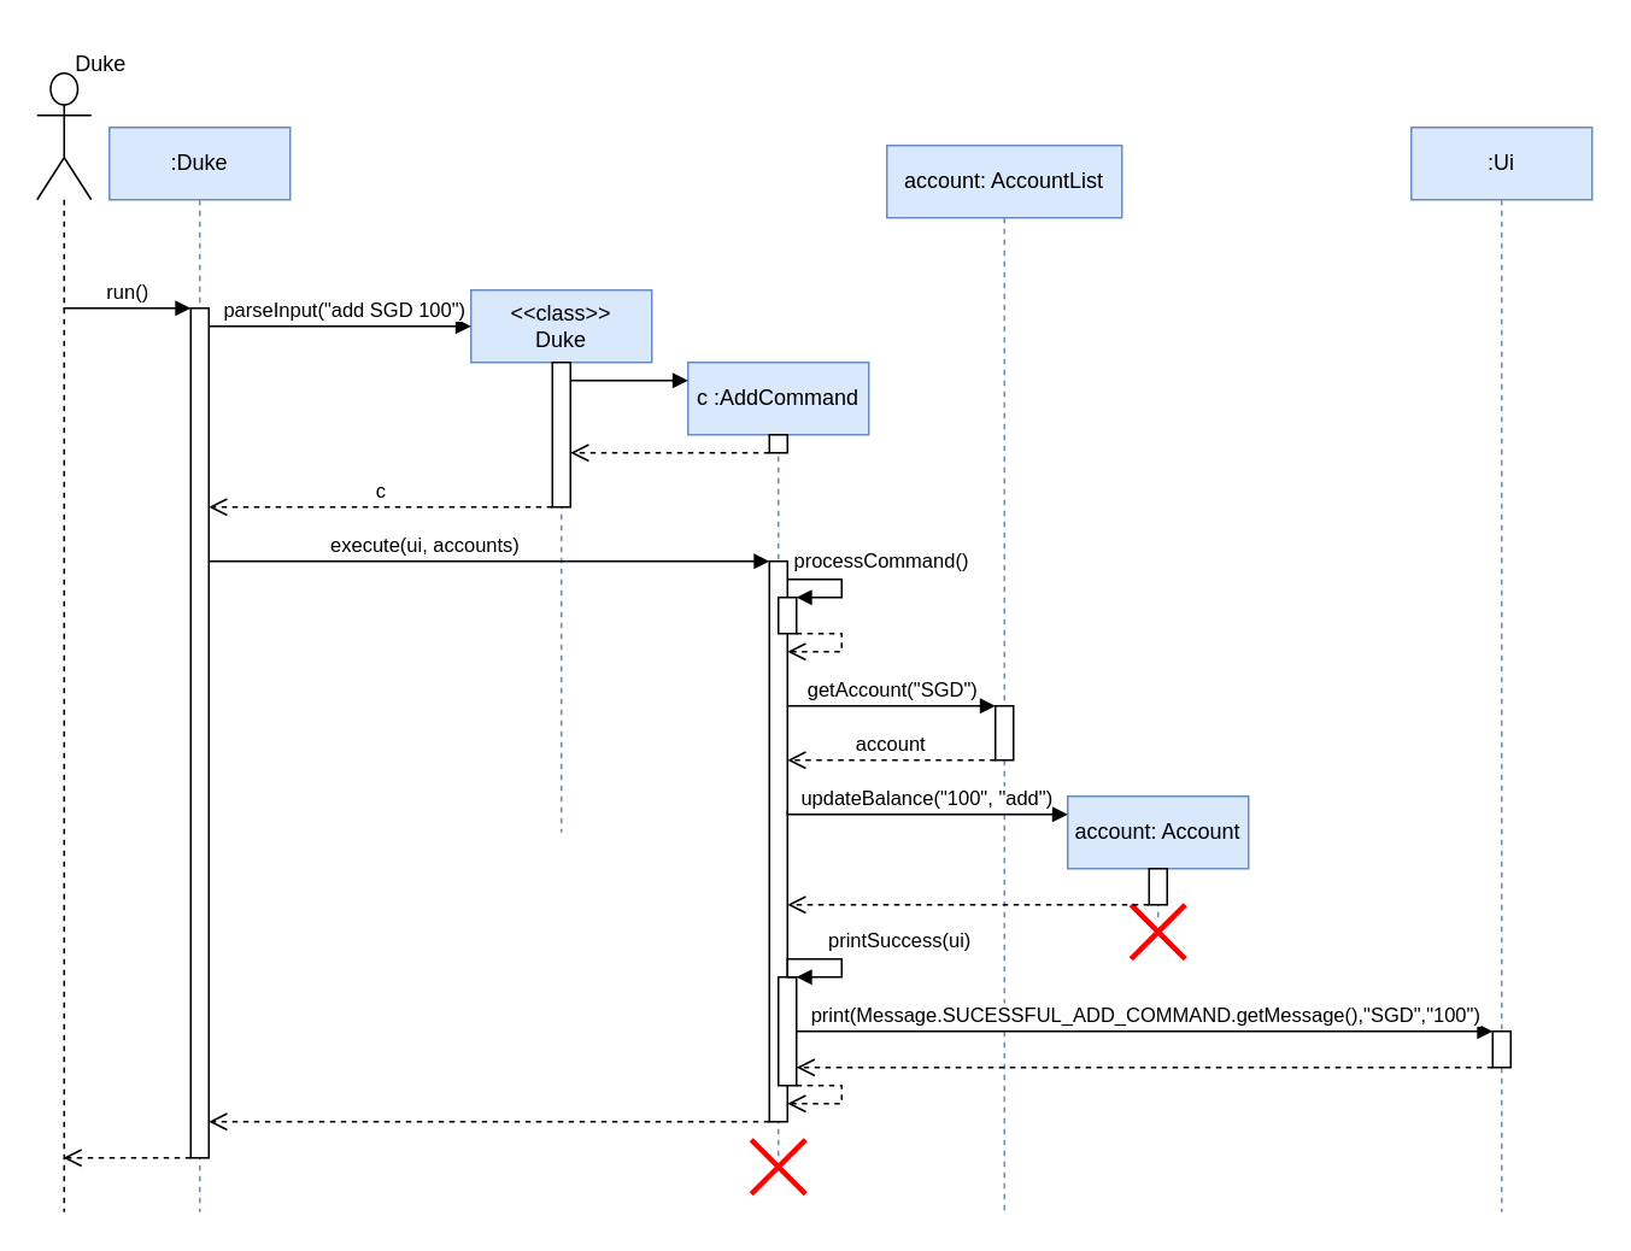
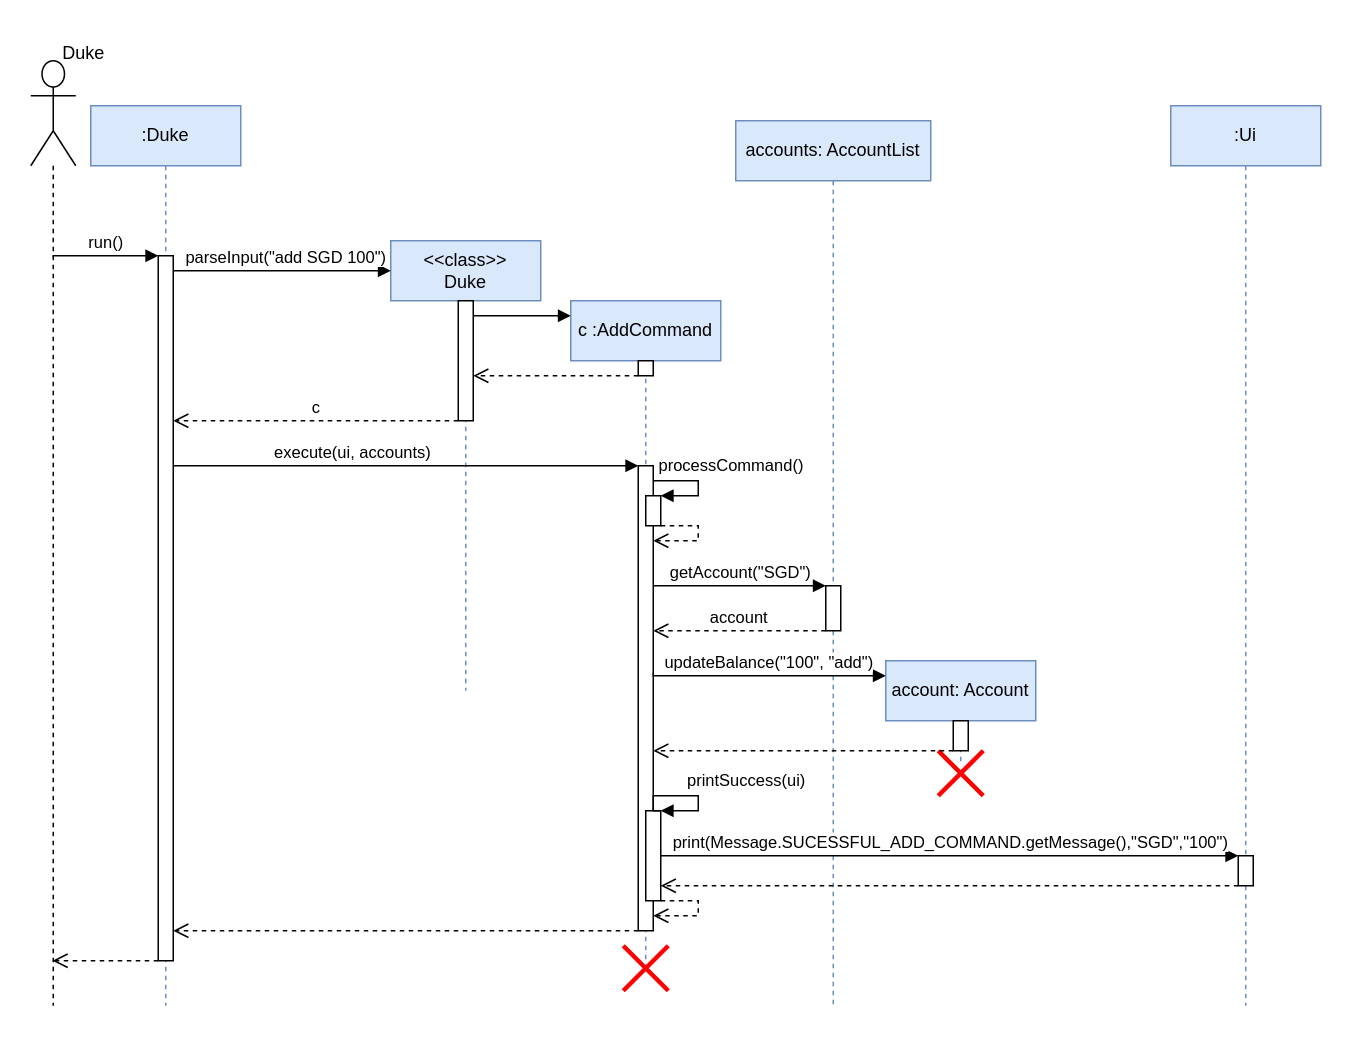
  <mxCell id="0" />
  <mxCell id="1" parent="0" />
  <mxCell id="2" value="" style="shape=umlLifeline;perimeter=lifelinePerimeter;whiteSpace=wrap;html=1;container=1;dropTarget=0;collapsible=0;recursiveResize=0;outlineConnect=0;portConstraint=eastwest;newEdgeStyle={&quot;edgeStyle&quot;:&quot;elbowEdgeStyle&quot;,&quot;elbow&quot;:&quot;vertical&quot;,&quot;curved&quot;:0,&quot;rounded&quot;:0};participant=umlActor;size=70;" vertex="1" parent="1"><mxGeometry x="20" y="40" width="30" height="630" as="geometry" /></mxCell>
  <mxCell id="3" value="Duke" style="text;html=1;align=center;verticalAlign=middle;resizable=0;points=[];autosize=1;strokeColor=none;fillColor=none;" vertex="1" parent="1"><mxGeometry x="30" y="20" width="50" height="30" as="geometry" /></mxCell>
  <mxCell id="4" value="run()" style="html=1;verticalAlign=bottom;endArrow=block;edgeStyle=elbowEdgeStyle;elbow=vertical;curved=0;rounded=0;" edge="1" target="7" parent="1" source="2"><mxGeometry relative="1" as="geometry"><mxPoint x="310" y="310" as="sourcePoint" /><Array as="points"><mxPoint x="90" y="170" /></Array></mxGeometry></mxCell>
  <mxCell id="5" value="" style="html=1;verticalAlign=bottom;endArrow=open;dashed=1;endSize=8;edgeStyle=elbowEdgeStyle;elbow=vertical;curved=0;rounded=0;" edge="1" source="7" parent="1" target="2"><mxGeometry relative="1" as="geometry"><mxPoint x="310" y="385" as="targetPoint" /><mxPoint x="100" y="400" as="sourcePoint" /><Array as="points"><mxPoint x="70" y="640" /></Array></mxGeometry></mxCell>
  <mxCell id="6" value=":Duke" style="shape=umlLifeline;perimeter=lifelinePerimeter;whiteSpace=wrap;html=1;container=1;dropTarget=0;collapsible=0;recursiveResize=0;outlineConnect=0;portConstraint=eastwest;newEdgeStyle={&quot;edgeStyle&quot;:&quot;elbowEdgeStyle&quot;,&quot;elbow&quot;:&quot;vertical&quot;,&quot;curved&quot;:0,&quot;rounded&quot;:0};fillColor=#dae8fc;strokeColor=#6c8ebf;" vertex="1" parent="1"><mxGeometry x="60" y="70" width="100" height="600" as="geometry" /></mxCell>
  <mxCell id="7" value="" style="html=1;points=[];perimeter=orthogonalPerimeter;outlineConnect=0;targetShapes=umlLifeline;portConstraint=eastwest;newEdgeStyle={&quot;edgeStyle&quot;:&quot;elbowEdgeStyle&quot;,&quot;elbow&quot;:&quot;vertical&quot;,&quot;curved&quot;:0,&quot;rounded&quot;:0};" vertex="1" parent="6"><mxGeometry x="45" y="100" width="10" height="470" as="geometry" /></mxCell>
  <mxCell id="8" value="&amp;lt;&amp;lt;class&amp;gt;&amp;gt;&lt;br&gt;Duke" style="shape=umlLifeline;perimeter=lifelinePerimeter;whiteSpace=wrap;html=1;container=1;dropTarget=0;collapsible=0;recursiveResize=0;outlineConnect=0;portConstraint=eastwest;newEdgeStyle={&quot;edgeStyle&quot;:&quot;elbowEdgeStyle&quot;,&quot;elbow&quot;:&quot;vertical&quot;,&quot;curved&quot;:0,&quot;rounded&quot;:0};fillColor=#dae8fc;strokeColor=#6c8ebf;" vertex="1" parent="1"><mxGeometry x="260" y="160" width="100" height="300" as="geometry" /></mxCell>
  <mxCell id="9" value="" style="html=1;points=[];perimeter=orthogonalPerimeter;outlineConnect=0;targetShapes=umlLifeline;portConstraint=eastwest;newEdgeStyle={&quot;edgeStyle&quot;:&quot;elbowEdgeStyle&quot;,&quot;elbow&quot;:&quot;vertical&quot;,&quot;curved&quot;:0,&quot;rounded&quot;:0};" vertex="1" parent="8"><mxGeometry x="45" y="40" width="10" height="80" as="geometry" /></mxCell>
  <mxCell id="10" value="parseInput(&quot;add SGD 100&quot;)" style="html=1;verticalAlign=bottom;endArrow=block;edgeStyle=elbowEdgeStyle;elbow=vertical;curved=0;rounded=0;" edge="1" parent="1" source="7"><mxGeometry x="0.035" relative="1" as="geometry"><mxPoint x="120" y="180" as="sourcePoint" /><mxPoint x="260" y="180" as="targetPoint" /><Array as="points"><mxPoint x="260" y="180" /><mxPoint x="200" y="180" /><mxPoint x="180" y="180" /></Array><mxPoint as="offset" /></mxGeometry></mxCell>
  <mxCell id="11" value="c" style="html=1;verticalAlign=bottom;endArrow=open;dashed=1;endSize=8;edgeStyle=elbowEdgeStyle;elbow=vertical;curved=0;rounded=0;" edge="1" parent="1" source="9" target="7"><mxGeometry relative="1" as="geometry"><mxPoint x="250" y="280" as="sourcePoint" /><mxPoint x="170" y="280" as="targetPoint" /><Array as="points"><mxPoint x="240" y="280" /></Array></mxGeometry></mxCell>
  <mxCell id="12" value="c :AddCommand" style="shape=umlLifeline;perimeter=lifelinePerimeter;whiteSpace=wrap;html=1;container=1;dropTarget=0;collapsible=0;recursiveResize=0;outlineConnect=0;portConstraint=eastwest;newEdgeStyle={&quot;edgeStyle&quot;:&quot;elbowEdgeStyle&quot;,&quot;elbow&quot;:&quot;vertical&quot;,&quot;curved&quot;:0,&quot;rounded&quot;:0};fillColor=#dae8fc;strokeColor=#6c8ebf;" vertex="1" parent="1"><mxGeometry x="380" y="200" width="100" height="440" as="geometry" /></mxCell>
  <mxCell id="13" value="" style="html=1;points=[];perimeter=orthogonalPerimeter;outlineConnect=0;targetShapes=umlLifeline;portConstraint=eastwest;newEdgeStyle={&quot;edgeStyle&quot;:&quot;elbowEdgeStyle&quot;,&quot;elbow&quot;:&quot;vertical&quot;,&quot;curved&quot;:0,&quot;rounded&quot;:0};" vertex="1" parent="12"><mxGeometry x="45" y="40" width="10" height="10" as="geometry" /></mxCell>
  <mxCell id="14" value="" style="html=1;points=[];perimeter=orthogonalPerimeter;outlineConnect=0;targetShapes=umlLifeline;portConstraint=eastwest;newEdgeStyle={&quot;edgeStyle&quot;:&quot;elbowEdgeStyle&quot;,&quot;elbow&quot;:&quot;vertical&quot;,&quot;curved&quot;:0,&quot;rounded&quot;:0};" vertex="1" parent="12"><mxGeometry x="45" y="110" width="10" height="310" as="geometry" /></mxCell>
  <mxCell id="15" value="" style="html=1;points=[];perimeter=orthogonalPerimeter;outlineConnect=0;targetShapes=umlLifeline;portConstraint=eastwest;newEdgeStyle={&quot;edgeStyle&quot;:&quot;elbowEdgeStyle&quot;,&quot;elbow&quot;:&quot;vertical&quot;,&quot;curved&quot;:0,&quot;rounded&quot;:0};" vertex="1" parent="12"><mxGeometry x="50" y="130" width="10" height="20" as="geometry" /></mxCell>
  <mxCell id="16" value="processCommand()" style="html=1;align=left;spacingLeft=2;endArrow=block;rounded=0;edgeStyle=orthogonalEdgeStyle;curved=0;rounded=0;" edge="1" target="15" parent="12" source="14"><mxGeometry x="-1" y="10" relative="1" as="geometry"><mxPoint x="55" y="160" as="sourcePoint" /><Array as="points"><mxPoint x="85" y="120" /><mxPoint x="85" y="130" /></Array><mxPoint as="offset" /></mxGeometry></mxCell>
  <mxCell id="17" value="" style="html=1;verticalAlign=bottom;endArrow=open;dashed=1;endSize=8;edgeStyle=orthogonalEdgeStyle;elbow=vertical;rounded=0;" edge="1" parent="12" source="15" target="14"><mxGeometry relative="1" as="geometry"><mxPoint x="115" y="200" as="sourcePoint" /><mxPoint x="55" y="210" as="targetPoint" /><Array as="points"><mxPoint x="85" y="150" /><mxPoint x="85" y="160" /></Array></mxGeometry></mxCell>
  <mxCell id="18" value="" style="html=1;points=[];perimeter=orthogonalPerimeter;outlineConnect=0;targetShapes=umlLifeline;portConstraint=eastwest;newEdgeStyle={&quot;edgeStyle&quot;:&quot;elbowEdgeStyle&quot;,&quot;elbow&quot;:&quot;vertical&quot;,&quot;curved&quot;:0,&quot;rounded&quot;:0};" vertex="1" parent="12"><mxGeometry x="50" y="340" width="10" height="60" as="geometry" /></mxCell>
  <mxCell id="19" value="printSuccess(ui)" style="html=1;align=left;spacingLeft=2;endArrow=block;rounded=0;edgeStyle=orthogonalEdgeStyle;curved=0;rounded=0;" edge="1" parent="12" target="18"><mxGeometry x="-0.143" y="10" relative="1" as="geometry"><mxPoint x="60" y="340" as="sourcePoint" /><Array as="points"><mxPoint x="55" y="330" /><mxPoint x="85" y="330" /><mxPoint x="85" y="340" /></Array><mxPoint as="offset" /></mxGeometry></mxCell>
  <mxCell id="20" value="" style="html=1;verticalAlign=bottom;endArrow=open;dashed=1;endSize=8;edgeStyle=orthogonalEdgeStyle;elbow=vertical;rounded=0;" edge="1" parent="12" source="18" target="14"><mxGeometry relative="1" as="geometry"><mxPoint x="115" y="380" as="sourcePoint" /><mxPoint x="55" y="390" as="targetPoint" /><Array as="points"><mxPoint x="85" y="400" /><mxPoint x="85" y="410" /></Array></mxGeometry></mxCell>
  <mxCell id="21" value="" style="shape=umlDestroy;whiteSpace=wrap;html=1;strokeWidth=3;targetShapes=umlLifeline;strokeColor=#FF0000;" vertex="1" parent="12"><mxGeometry x="35" y="430" width="30" height="30" as="geometry" /></mxCell>
  <mxCell id="22" value="" style="html=1;verticalAlign=bottom;endArrow=block;edgeStyle=elbowEdgeStyle;elbow=vertical;curved=0;rounded=0;" edge="1" parent="1" source="9"><mxGeometry relative="1" as="geometry"><mxPoint x="320" y="210" as="sourcePoint" /><mxPoint x="380" y="210" as="targetPoint" /><Array as="points"><mxPoint x="380" y="210" /></Array></mxGeometry></mxCell>
  <mxCell id="23" value="" style="html=1;verticalAlign=bottom;endArrow=open;dashed=1;endSize=8;edgeStyle=elbowEdgeStyle;elbow=vertical;curved=0;rounded=0;" edge="1" parent="1" source="13" target="9"><mxGeometry relative="1" as="geometry"><mxPoint x="435" y="280" as="sourcePoint" /><mxPoint x="300" y="280" as="targetPoint" /><Array as="points"><mxPoint x="380" y="250" /><mxPoint x="360" y="220" /></Array></mxGeometry></mxCell>
  <mxCell id="24" value="execute(ui, accounts)&amp;nbsp;" style="html=1;verticalAlign=bottom;endArrow=block;edgeStyle=elbowEdgeStyle;elbow=vertical;curved=0;rounded=0;" edge="1" target="14" parent="1" source="7"><mxGeometry x="-0.219" relative="1" as="geometry"><mxPoint x="360" y="300" as="sourcePoint" /><Array as="points"><mxPoint x="170" y="310" /></Array><mxPoint as="offset" /></mxGeometry></mxCell>
  <mxCell id="25" value="" style="html=1;verticalAlign=bottom;endArrow=open;dashed=1;endSize=8;edgeStyle=elbowEdgeStyle;elbow=vertical;curved=0;rounded=0;" edge="1" source="14" parent="1" target="7"><mxGeometry relative="1" as="geometry"><mxPoint x="360" y="375" as="targetPoint" /><Array as="points"><mxPoint x="330" y="620" /><mxPoint x="250" y="530" /></Array></mxGeometry></mxCell>
- <mxCell id="26" value="account: AccountList" style="shape=umlLifeline;perimeter=lifelinePerimeter;whiteSpace=wrap;html=1;container=1;dropTarget=0;collapsible=0;recursiveResize=0;outlineConnect=0;portConstraint=eastwest;newEdgeStyle={&quot;edgeStyle&quot;:&quot;elbowEdgeStyle&quot;,&quot;elbow&quot;:&quot;vertical&quot;,&quot;curved&quot;:0,&quot;rounded&quot;:0};fillColor=#dae8fc;strokeColor=#6c8ebf;" vertex="1" parent="1"><mxGeometry x="490" y="80" width="130" height="590" as="geometry" /></mxCell>
+ <mxCell id="26" value="accounts: AccountList" style="shape=umlLifeline;perimeter=lifelinePerimeter;whiteSpace=wrap;html=1;container=1;dropTarget=0;collapsible=0;recursiveResize=0;outlineConnect=0;portConstraint=eastwest;newEdgeStyle={&quot;edgeStyle&quot;:&quot;elbowEdgeStyle&quot;,&quot;elbow&quot;:&quot;vertical&quot;,&quot;curved&quot;:0,&quot;rounded&quot;:0};fillColor=#dae8fc;strokeColor=#6c8ebf;" vertex="1" parent="1"><mxGeometry x="490" y="80" width="130" height="590" as="geometry" /></mxCell>
  <mxCell id="27" value="" style="html=1;points=[];perimeter=orthogonalPerimeter;outlineConnect=0;targetShapes=umlLifeline;portConstraint=eastwest;newEdgeStyle={&quot;edgeStyle&quot;:&quot;elbowEdgeStyle&quot;,&quot;elbow&quot;:&quot;vertical&quot;,&quot;curved&quot;:0,&quot;rounded&quot;:0};" vertex="1" parent="26"><mxGeometry x="60" y="310" width="10" height="30" as="geometry" /></mxCell>
  <mxCell id="28" value="getAccount(&quot;SGD&quot;)" style="html=1;verticalAlign=bottom;endArrow=block;edgeStyle=elbowEdgeStyle;elbow=vertical;curved=0;rounded=0;" edge="1" target="27" parent="1" source="14"><mxGeometry relative="1" as="geometry"><mxPoint x="510" y="400" as="sourcePoint" /><Array as="points"><mxPoint x="530" y="390" /></Array><mxPoint as="offset" /></mxGeometry></mxCell>
  <mxCell id="29" value="account" style="html=1;verticalAlign=bottom;endArrow=open;dashed=1;endSize=8;edgeStyle=elbowEdgeStyle;elbow=vertical;curved=0;rounded=0;" edge="1" source="27" parent="1" target="14"><mxGeometry relative="1" as="geometry"><mxPoint x="510" y="475" as="targetPoint" /><Array as="points"><mxPoint x="520" y="420" /><mxPoint x="520" y="420" /><mxPoint x="550" y="430" /></Array></mxGeometry></mxCell>
  <mxCell id="30" value="account: Account" style="shape=umlLifeline;perimeter=lifelinePerimeter;whiteSpace=wrap;html=1;container=1;dropTarget=0;collapsible=0;recursiveResize=0;outlineConnect=0;portConstraint=eastwest;newEdgeStyle={&quot;edgeStyle&quot;:&quot;elbowEdgeStyle&quot;,&quot;elbow&quot;:&quot;vertical&quot;,&quot;curved&quot;:0,&quot;rounded&quot;:0};fillColor=#dae8fc;strokeColor=#6c8ebf;" vertex="1" parent="1"><mxGeometry x="590" y="440" width="100" height="70" as="geometry" /></mxCell>
  <mxCell id="31" value="" style="html=1;points=[];perimeter=orthogonalPerimeter;outlineConnect=0;targetShapes=umlLifeline;portConstraint=eastwest;newEdgeStyle={&quot;edgeStyle&quot;:&quot;elbowEdgeStyle&quot;,&quot;elbow&quot;:&quot;vertical&quot;,&quot;curved&quot;:0,&quot;rounded&quot;:0};" vertex="1" parent="30"><mxGeometry x="45" y="40" width="10" height="20" as="geometry" /></mxCell>
  <mxCell id="32" value="" style="shape=umlDestroy;whiteSpace=wrap;html=1;strokeWidth=3;targetShapes=umlLifeline;strokeColor=#FF0000;" vertex="1" parent="30"><mxGeometry x="35" y="60" width="30" height="30" as="geometry" /></mxCell>
  <mxCell id="33" value="updateBalance(&quot;100&quot;, &quot;add&quot;)" style="html=1;verticalAlign=bottom;endArrow=block;edgeStyle=elbowEdgeStyle;elbow=vertical;curved=0;rounded=0;" edge="1" parent="1"><mxGeometry relative="1" as="geometry"><mxPoint x="435" y="448" as="sourcePoint" /><mxPoint x="590" y="450" as="targetPoint" /><Array as="points"><mxPoint x="510" y="450" /><mxPoint x="680" y="498" /><mxPoint x="680" y="478" /><mxPoint x="630" y="468" /><mxPoint x="580" y="498" /></Array></mxGeometry></mxCell>
  <mxCell id="34" value="" style="html=1;verticalAlign=bottom;endArrow=open;dashed=1;endSize=8;edgeStyle=elbowEdgeStyle;elbow=vertical;curved=0;rounded=0;" edge="1" source="31" parent="1" target="14"><mxGeometry x="0.005" relative="1" as="geometry"><mxPoint x="655" y="595" as="targetPoint" /><Array as="points"><mxPoint x="530" y="500" /><mxPoint x="550" y="480" /></Array><mxPoint as="offset" /></mxGeometry></mxCell>
  <mxCell id="35" value=":Ui" style="shape=umlLifeline;perimeter=lifelinePerimeter;whiteSpace=wrap;html=1;container=1;dropTarget=0;collapsible=0;recursiveResize=0;outlineConnect=0;portConstraint=eastwest;newEdgeStyle={&quot;edgeStyle&quot;:&quot;elbowEdgeStyle&quot;,&quot;elbow&quot;:&quot;vertical&quot;,&quot;curved&quot;:0,&quot;rounded&quot;:0};fillColor=#dae8fc;strokeColor=#6c8ebf;" vertex="1" parent="1"><mxGeometry x="780" y="70" width="100" height="600" as="geometry" /></mxCell>
  <mxCell id="36" value="" style="html=1;points=[];perimeter=orthogonalPerimeter;outlineConnect=0;targetShapes=umlLifeline;portConstraint=eastwest;newEdgeStyle={&quot;edgeStyle&quot;:&quot;elbowEdgeStyle&quot;,&quot;elbow&quot;:&quot;vertical&quot;,&quot;curved&quot;:0,&quot;rounded&quot;:0};" vertex="1" parent="35"><mxGeometry x="45" y="500" width="10" height="20" as="geometry" /></mxCell>
  <mxCell id="37" value="print(Message.SUCESSFUL_ADD_COMMAND.getMessage(),&quot;SGD&quot;,&quot;100&quot;)" style="html=1;verticalAlign=bottom;endArrow=block;edgeStyle=elbowEdgeStyle;elbow=vertical;curved=0;rounded=0;" edge="1" target="36" parent="1" source="18"><mxGeometry relative="1" as="geometry"><mxPoint x="730" y="560" as="sourcePoint" /><Array as="points"><mxPoint x="620" y="570" /><mxPoint x="760" y="550" /></Array></mxGeometry></mxCell>
  <mxCell id="38" value="" style="html=1;verticalAlign=bottom;endArrow=open;dashed=1;endSize=8;edgeStyle=elbowEdgeStyle;elbow=vertical;curved=0;rounded=0;" edge="1" source="36" parent="1" target="18"><mxGeometry relative="1" as="geometry"><mxPoint x="805" y="625" as="targetPoint" /><Array as="points"><mxPoint x="790" y="590" /><mxPoint x="730" y="630" /></Array></mxGeometry></mxCell>
